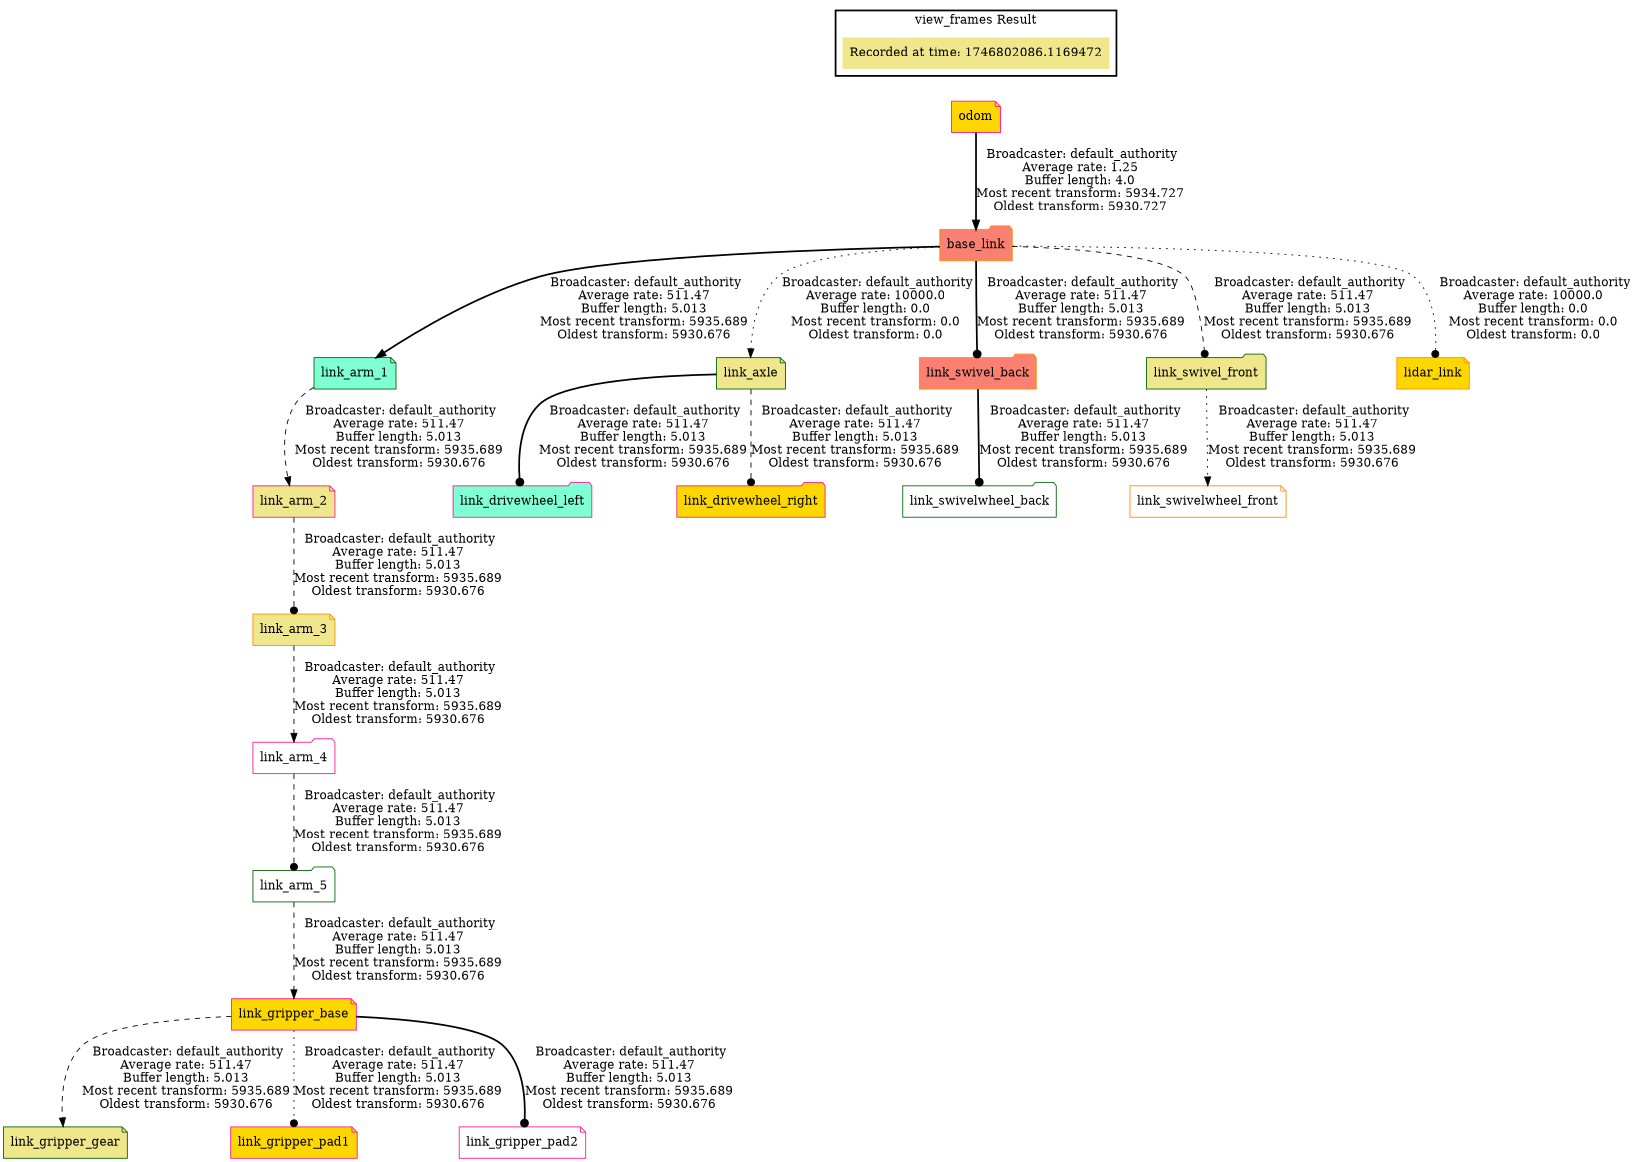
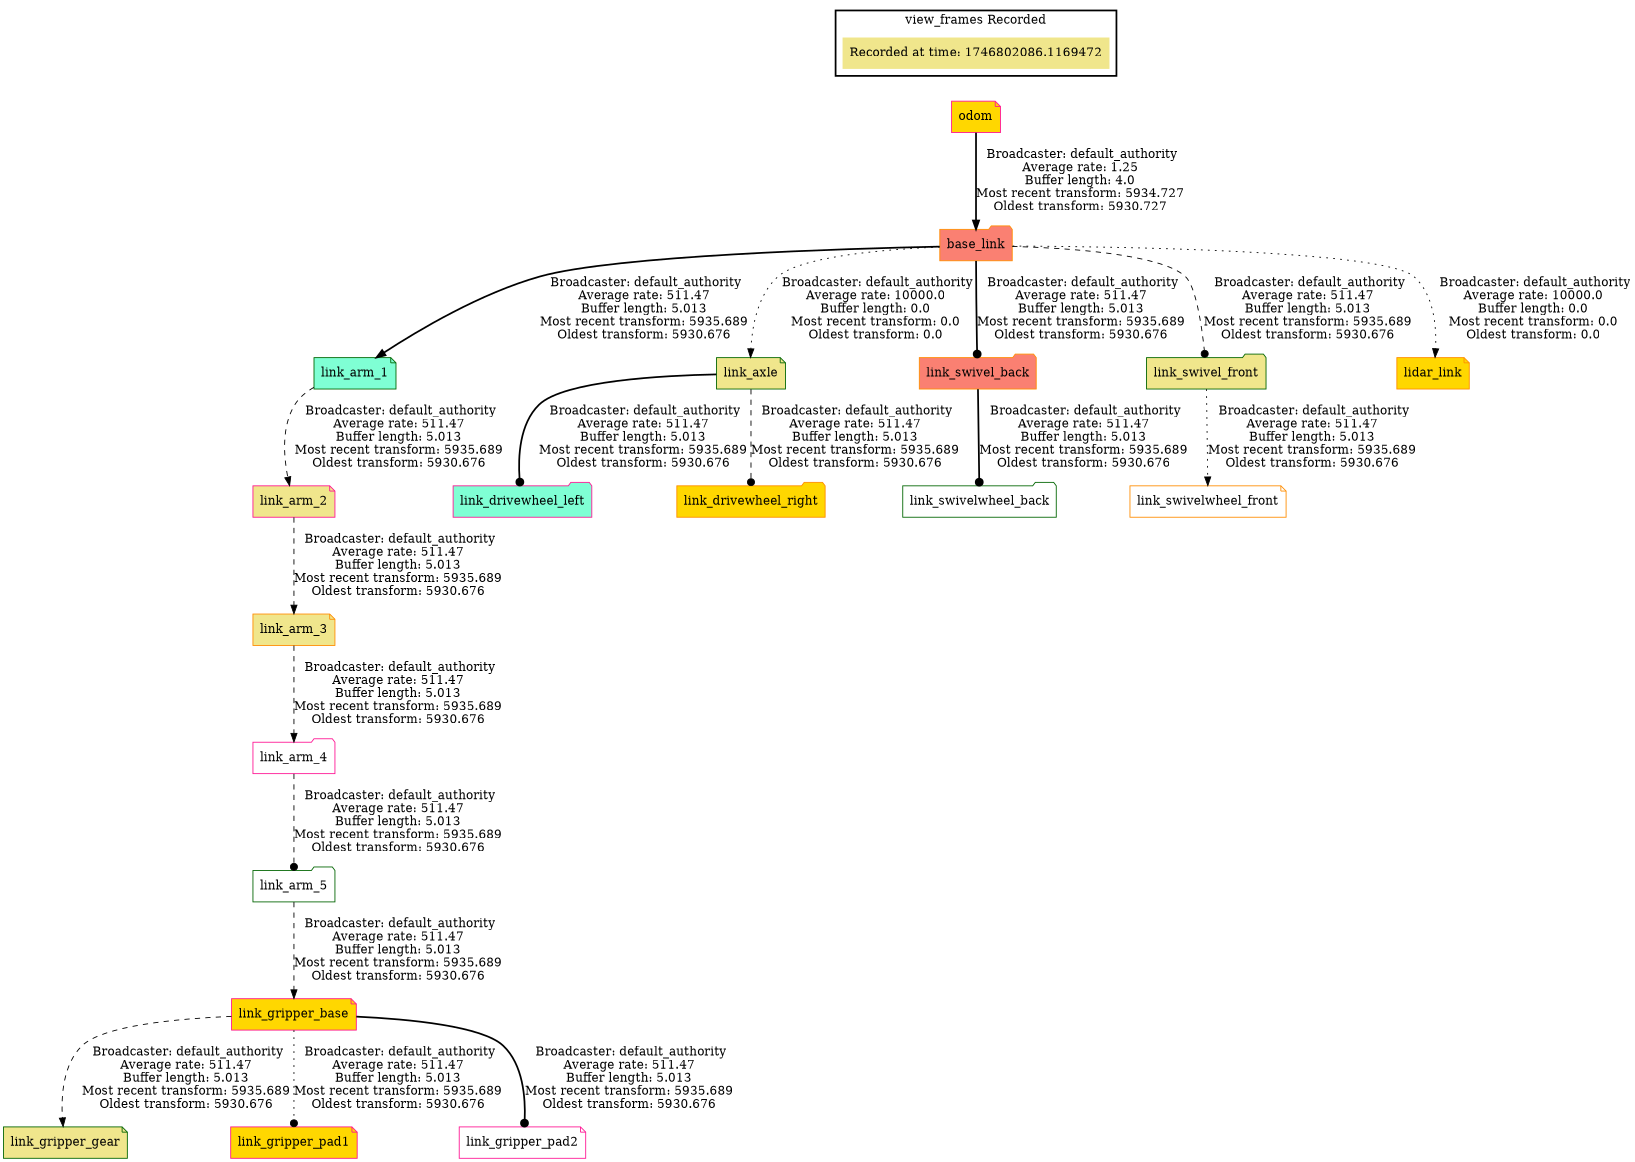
  digraph {
    node [color=deeppink fillcolor=khaki shape=note style=filled]
    edge [style=dashed arrowhead=normal]
    "Recorded at time: 1746802086.1169472" [shape=plaintext]
    odom [fillcolor=gold]
    base_link [color=darkorange fillcolor=salmon shape=folder]
    link_arm_1 [color=darkgreen fillcolor=aquamarine]
    link_axle [color=darkgreen]
    link_swivel_back [color=darkorange fillcolor=salmon shape=folder]
    link_swivel_front [color=darkgreen shape=folder]
    lidar_link [color=darkorange fillcolor=gold]
    link_arm_2
    link_drivewheel_left [fillcolor=aquamarine shape=folder]
-   link_drivewheel_right [fillcolor=gold shape=folder]
+   link_drivewheel_right [color=darkorange fillcolor=gold shape=folder]
    link_swivelwheel_back [color=darkgreen fillcolor=white shape=folder]
    link_swivelwheel_front [color=darkorange fillcolor=white]
    link_arm_3 [color=darkorange]
    link_arm_4 [fillcolor=white shape=folder]
    link_arm_5 [color=darkgreen fillcolor=white shape=folder]
    link_gripper_base [fillcolor=gold]
    link_gripper_gear [color=darkgreen]
    link_gripper_pad1 [fillcolor=gold]
    link_gripper_pad2 [fillcolor=white]
    subgraph cluster_1 {
      color=black
-     label="view_frames Result"
+     label="view_frames Recorded"
      style=bold
      "Recorded at time: 1746802086.1169472"
    }
    "Recorded at time: 1746802086.1169472" -> odom [style=invis arrowhead=""]
    odom -> base_link [label=" Broadcaster: default_authority\nAverage rate: 1.25\nBuffer length: 4.0\nMost recent transform: 5934.727\nOldest transform: 5930.727\n" style=bold]
    base_link -> link_arm_1 [label=" Broadcaster: default_authority\nAverage rate: 511.47\nBuffer length: 5.013\nMost recent transform: 5935.689\nOldest transform: 5930.676\n" style=bold]
    base_link -> link_axle [label=" Broadcaster: default_authority\nAverage rate: 10000.0\nBuffer length: 0.0\nMost recent transform: 0.0\nOldest transform: 0.0\n" style=dotted]
    base_link -> link_swivel_back [arrowhead=dot label=" Broadcaster: default_authority\nAverage rate: 511.47\nBuffer length: 5.013\nMost recent transform: 5935.689\nOldest transform: 5930.676\n" style=bold]
    base_link -> link_swivel_front [arrowhead=dot label=" Broadcaster: default_authority\nAverage rate: 511.47\nBuffer length: 5.013\nMost recent transform: 5935.689\nOldest transform: 5930.676\n"]
-   base_link -> lidar_link [arrowhead=dot label=" Broadcaster: default_authority\nAverage rate: 10000.0\nBuffer length: 0.0\nMost recent transform: 0.0\nOldest transform: 0.0\n" style=dotted]
+   base_link -> lidar_link [label=" Broadcaster: default_authority\nAverage rate: 10000.0\nBuffer length: 0.0\nMost recent transform: 0.0\nOldest transform: 0.0\n" style=dotted]
    link_arm_1 -> link_arm_2 [label=" Broadcaster: default_authority\nAverage rate: 511.47\nBuffer length: 5.013\nMost recent transform: 5935.689\nOldest transform: 5930.676\n"]
    link_axle -> link_drivewheel_left [arrowhead=dot label=" Broadcaster: default_authority\nAverage rate: 511.47\nBuffer length: 5.013\nMost recent transform: 5935.689\nOldest transform: 5930.676\n" style=bold]
    link_axle -> link_drivewheel_right [arrowhead=dot label=" Broadcaster: default_authority\nAverage rate: 511.47\nBuffer length: 5.013\nMost recent transform: 5935.689\nOldest transform: 5930.676\n"]
    link_swivel_back -> link_swivelwheel_back [arrowhead=dot label=" Broadcaster: default_authority\nAverage rate: 511.47\nBuffer length: 5.013\nMost recent transform: 5935.689\nOldest transform: 5930.676\n" style=bold]
    link_swivel_front -> link_swivelwheel_front [label=" Broadcaster: default_authority\nAverage rate: 511.47\nBuffer length: 5.013\nMost recent transform: 5935.689\nOldest transform: 5930.676\n" style=dotted]
-   link_arm_2 -> link_arm_3 [arrowhead=dot label=" Broadcaster: default_authority\nAverage rate: 511.47\nBuffer length: 5.013\nMost recent transform: 5935.689\nOldest transform: 5930.676\n"]
+   link_arm_2 -> link_arm_3 [label=" Broadcaster: default_authority\nAverage rate: 511.47\nBuffer length: 5.013\nMost recent transform: 5935.689\nOldest transform: 5930.676\n"]
    link_arm_3 -> link_arm_4 [label=" Broadcaster: default_authority\nAverage rate: 511.47\nBuffer length: 5.013\nMost recent transform: 5935.689\nOldest transform: 5930.676\n"]
    link_arm_4 -> link_arm_5 [arrowhead=dot label=" Broadcaster: default_authority\nAverage rate: 511.47\nBuffer length: 5.013\nMost recent transform: 5935.689\nOldest transform: 5930.676\n"]
    link_arm_5 -> link_gripper_base [label=" Broadcaster: default_authority\nAverage rate: 511.47\nBuffer length: 5.013\nMost recent transform: 5935.689\nOldest transform: 5930.676\n"]
    link_gripper_base -> link_gripper_gear [label=" Broadcaster: default_authority\nAverage rate: 511.47\nBuffer length: 5.013\nMost recent transform: 5935.689\nOldest transform: 5930.676\n"]
    link_gripper_base -> link_gripper_pad1 [arrowhead=dot label=" Broadcaster: default_authority\nAverage rate: 511.47\nBuffer length: 5.013\nMost recent transform: 5935.689\nOldest transform: 5930.676\n" style=dotted]
    link_gripper_base -> link_gripper_pad2 [arrowhead=dot label=" Broadcaster: default_authority\nAverage rate: 511.47\nBuffer length: 5.013\nMost recent transform: 5935.689\nOldest transform: 5930.676\n" style=bold]
  }
